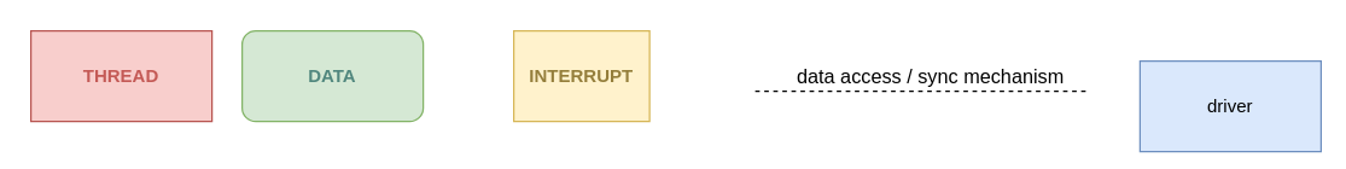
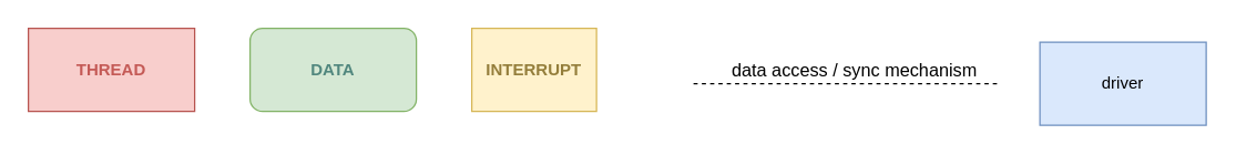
  <mxCell id="0" />
  <mxCell id="1" parent="0" />
  <mxCell id="2" value="&lt;b&gt;&lt;font color=&quot;#c45a56&quot;&gt;THREAD&lt;br&gt;&lt;/font&gt;&lt;/b&gt;" style="rounded=0;whiteSpace=wrap;html=1;fillColor=#f8cecc;strokeColor=#b85450;" parent="1" vertex="1"><mxGeometry x="20" y="20" width="120" height="60" as="geometry" /></mxCell>
- <mxCell id="3" value="&lt;b&gt;&lt;font color=&quot;#51877e&quot;&gt;DATA&lt;/font&gt;&lt;/b&gt;" style="rounded=1;whiteSpace=wrap;html=1;fillColor=#d5e8d4;strokeColor=#82b366;" parent="1" vertex="1"><mxGeometry x="160" y="20" width="120" height="60" as="geometry" /></mxCell>
- <mxCell id="4" value="driver" style="rounded=0;whiteSpace=wrap;html=1;fillColor=#dae8fc;strokeColor=#6c8ebf;" parent="1" vertex="1"><mxGeometry x="755" y="40" width="120" height="60" as="geometry" /></mxCell>
+ <mxCell id="3" value="&lt;b&gt;&lt;font color=&quot;#51877e&quot;&gt;DATA&lt;/font&gt;&lt;/b&gt;" style="rounded=1;whiteSpace=wrap;html=1;fillColor=#d5e8d4;strokeColor=#82b366;" parent="1" vertex="1"><mxGeometry x="180" y="20" width="120" height="60" as="geometry" /></mxCell>
+ <mxCell id="4" value="driver" style="rounded=0;whiteSpace=wrap;html=1;fillColor=#dae8fc;strokeColor=#6c8ebf;" parent="1" vertex="1"><mxGeometry x="750" y="30" width="120" height="60" as="geometry" /></mxCell>
  <mxCell id="5" value="&lt;font style=&quot;font-size: 13px&quot;&gt;data access / sync mechanism&lt;/font&gt;" style="endArrow=none;dashed=1;html=1;" parent="1" edge="1"><mxGeometry x="0.053" y="10" width="50" height="50" relative="1" as="geometry"><mxPoint x="500" y="60" as="sourcePoint" /><mxPoint x="720" y="60" as="targetPoint" /><mxPoint as="offset" /></mxGeometry></mxCell>
  <mxCell id="6" value="&lt;b&gt;&lt;font color=&quot;#947e3b&quot;&gt;INTERRUPT&lt;/font&gt;&lt;br&gt;&lt;/b&gt;" style="rounded=0;whiteSpace=wrap;html=1;fillColor=#fff2cc;strokeColor=#d6b656;" vertex="1" parent="1"><mxGeometry x="340" y="20" width="90" height="60" as="geometry" /></mxCell>
